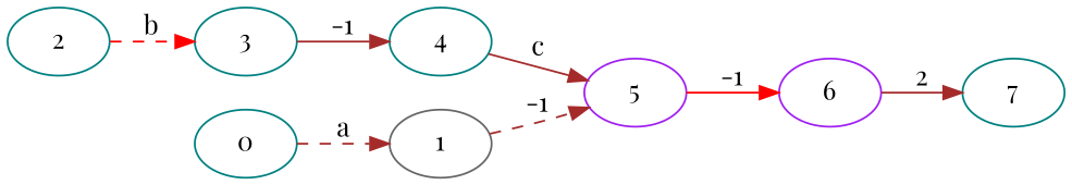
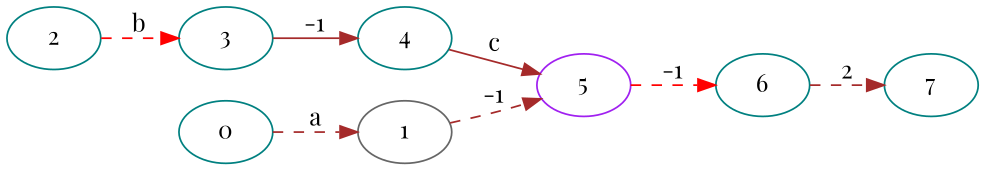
  digraph {
    fontname="Playfair Display"
    rankdir=LR
    node [color=teal fontname="Playfair Display"]
    edge [color=brown fontname="Playfair Display" style=dashed]
    1 [color=gray40]
    0
    5 [color=purple]
    2
    3
    4
-   6 [color=purple]
+   6
    7
    1 -> 5 [label=-1]
    0 -> 1 [label=a]
-   5 -> 6 [color=red label=-1 style=solid]
+   5 -> 6 [color=red label=-1]
    2 -> 3 [color=red label=b]
    3 -> 4 [label=-1 style=solid]
    4 -> 5 [label=c style=solid]
-   6 -> 7 [label=2 style=solid]
+   6 -> 7 [label=2]
  }
